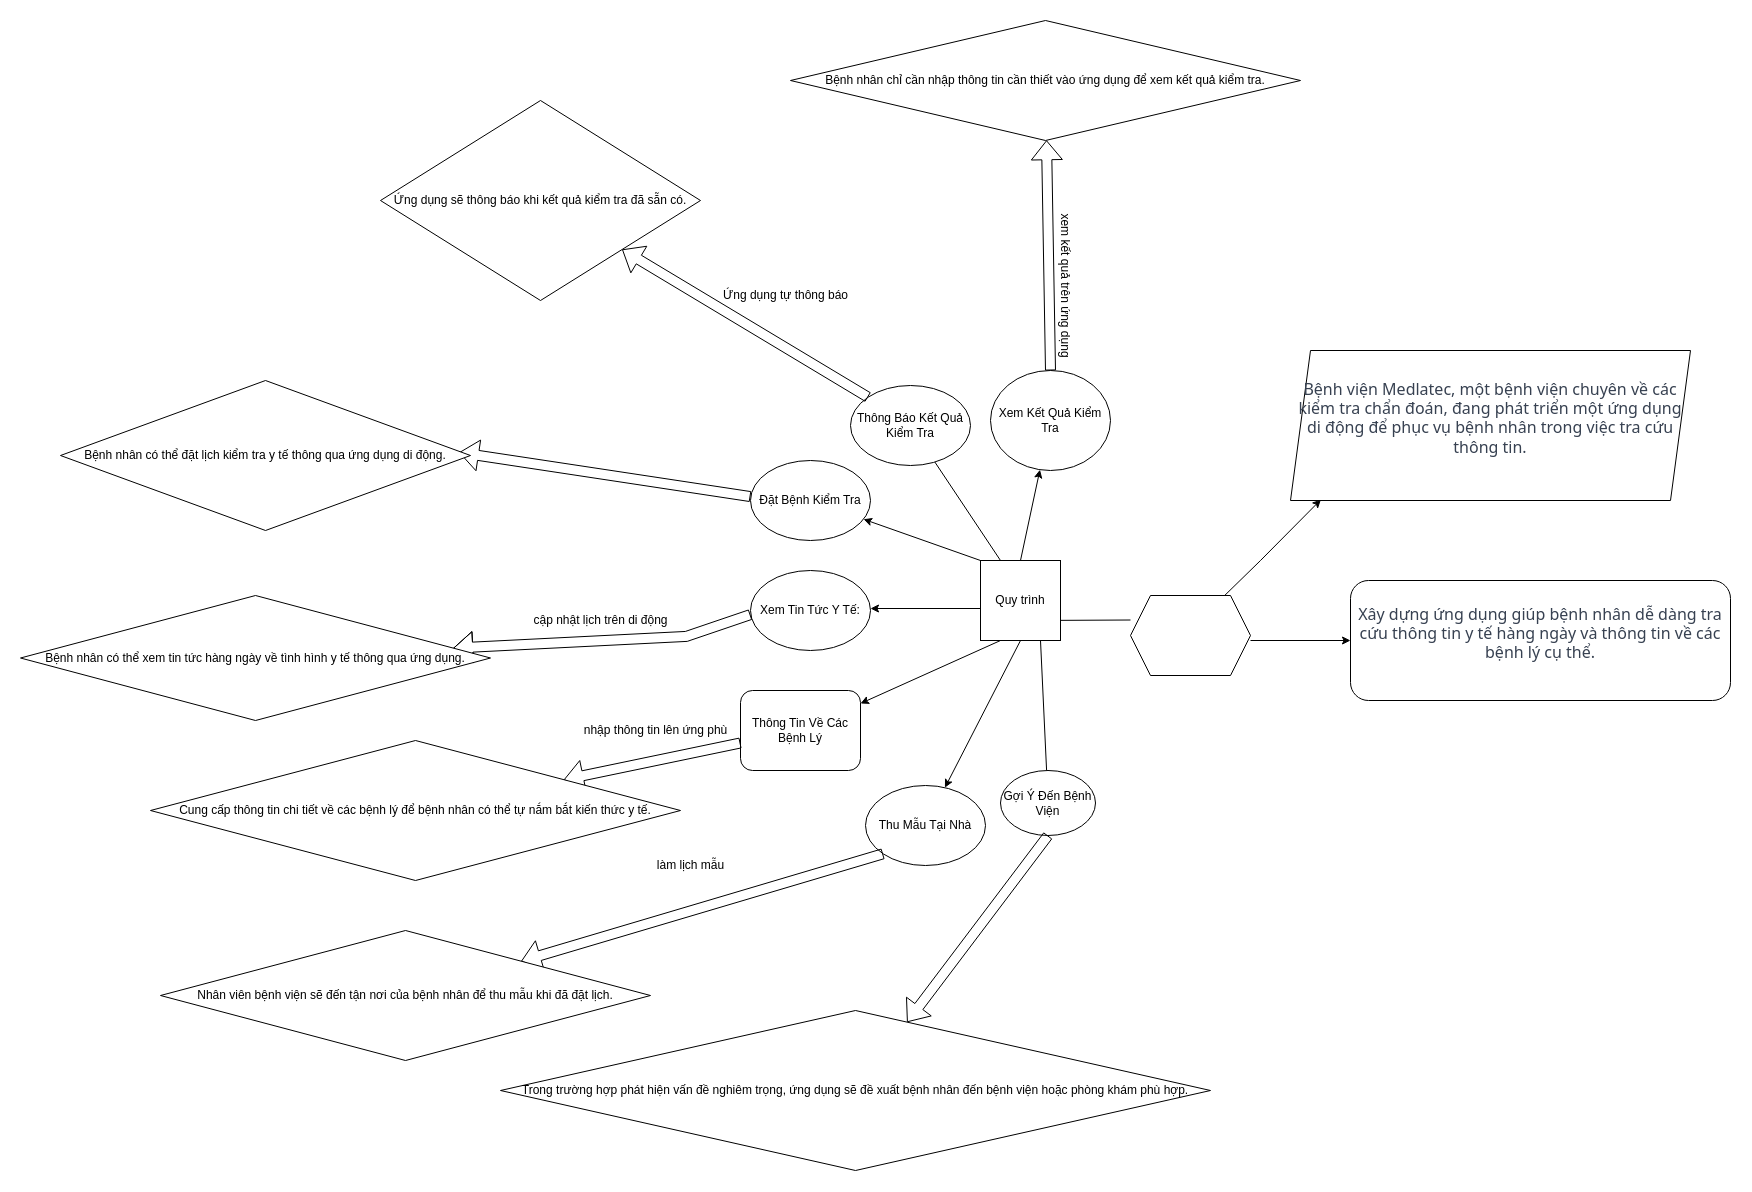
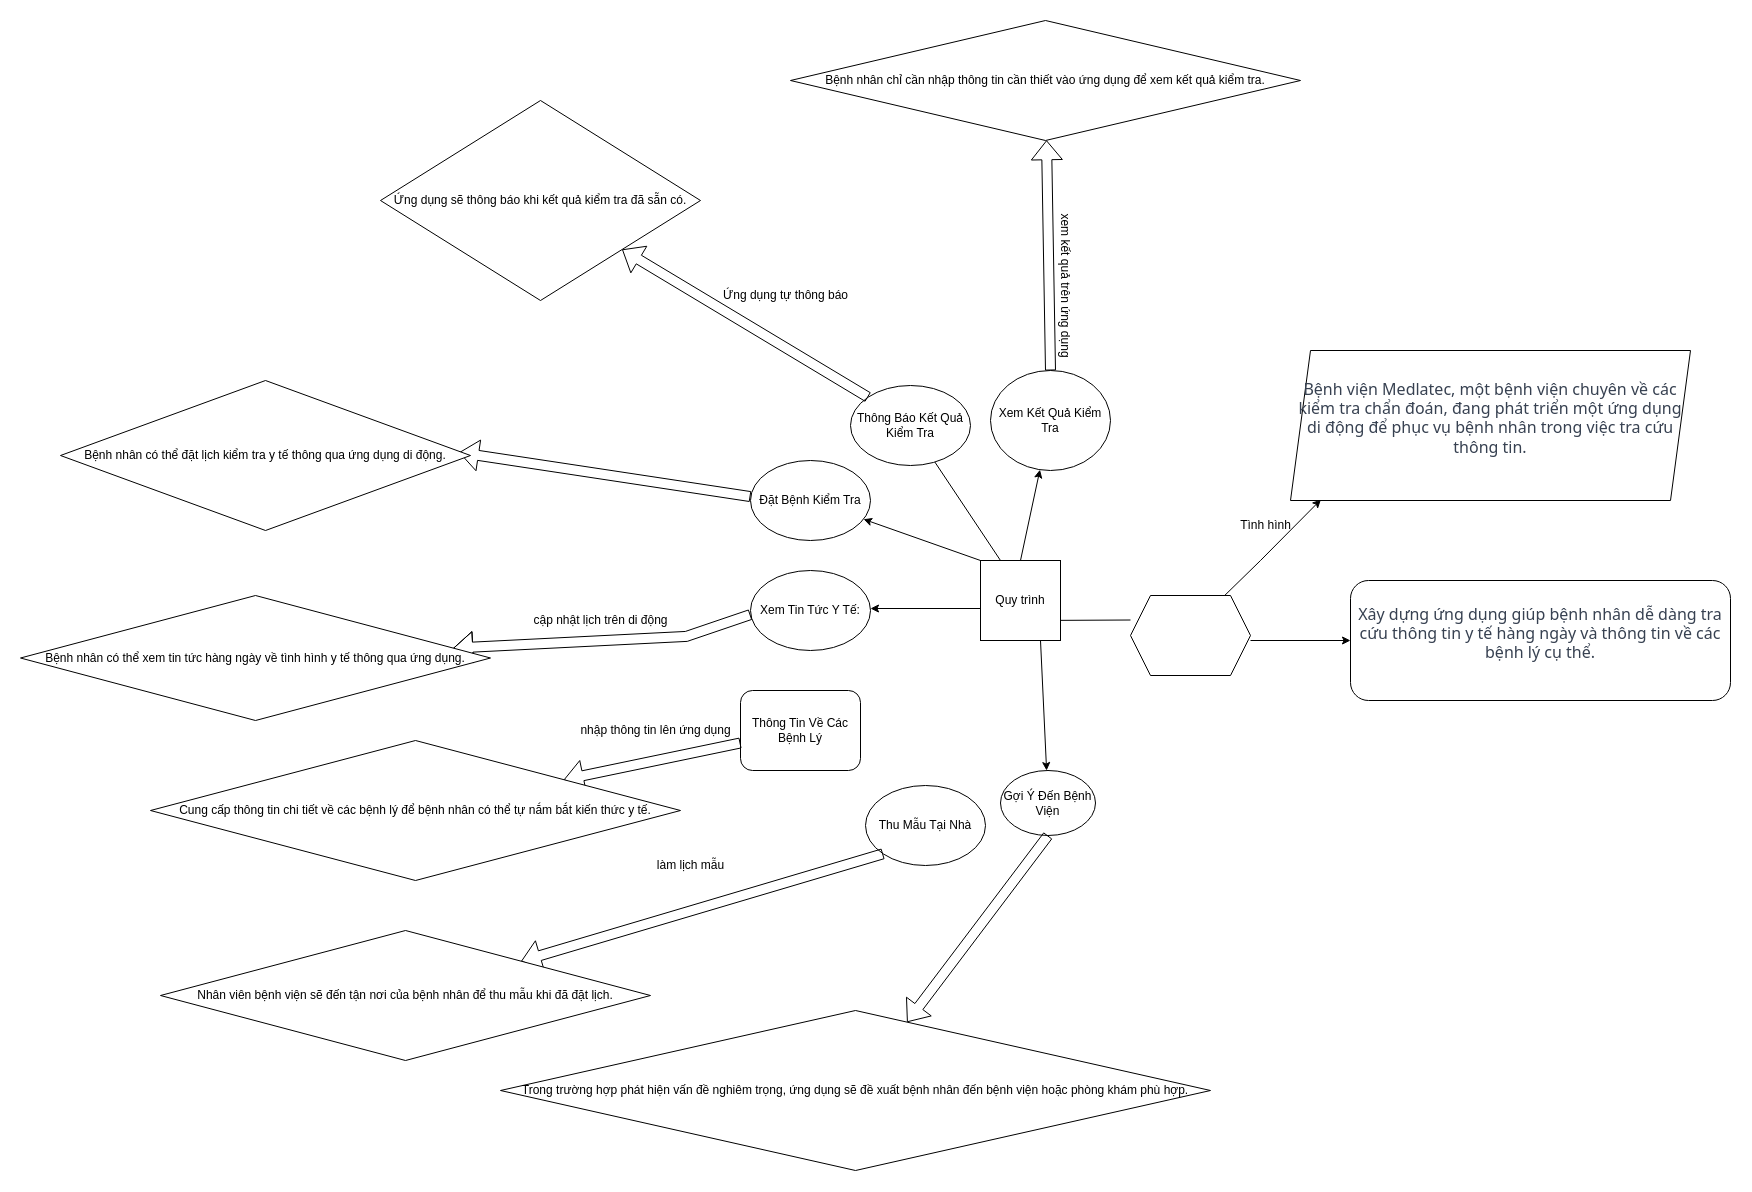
  <mxCell id="0" />
  <mxCell id="1" parent="0" />
  <mxCell id="2" value="" style="endArrow=classic;html=1;rounded=0;entryX=0.076;entryY=0.994;entryDx=0;entryDy=0;entryPerimeter=0;exitX=0.786;exitY=-0.002;exitDx=0;exitDy=0;exitPerimeter=0;" edge="1" parent="1" source="42" target="3"><mxGeometry width="50" height="50" relative="1" as="geometry"><mxPoint x="1230" y="590" as="sourcePoint" /><mxPoint x="1280" y="540" as="targetPoint" /><Array as="points"><mxPoint x="1260" y="560" /></Array></mxGeometry></mxCell>
  <mxCell id="3" value="&#10;&lt;span style=&quot;color: rgb(55, 65, 81); font-family: Söhne, ui-sans-serif, system-ui, -apple-system, &amp;quot;Segoe UI&amp;quot;, Roboto, Ubuntu, Cantarell, &amp;quot;Noto Sans&amp;quot;, sans-serif, &amp;quot;Helvetica Neue&amp;quot;, Arial, &amp;quot;Apple Color Emoji&amp;quot;, &amp;quot;Segoe UI Emoji&amp;quot;, &amp;quot;Segoe UI Symbol&amp;quot;, &amp;quot;Noto Color Emoji&amp;quot;; font-size: 16px; font-style: normal; font-variant-ligatures: normal; font-variant-caps: normal; font-weight: 400; letter-spacing: normal; orphans: 2; text-align: start; text-indent: 0px; text-transform: none; widows: 2; word-spacing: 0px; -webkit-text-stroke-width: 0px; text-decoration-thickness: initial; text-decoration-style: initial; text-decoration-color: initial; float: none; display: inline !important;&quot;&gt;Bệnh viện Medlatec, một bệnh viện chuyên về các kiểm tra chẩn đoán, đang phát triển một ứng dụng di động để phục vụ bệnh nhân trong việc tra cứu thông tin.&lt;/span&gt;&#10;&#10;" style="shape=parallelogram;perimeter=parallelogramPerimeter;whiteSpace=wrap;html=1;fixedSize=1;" vertex="1" parent="1"><mxGeometry x="1290" y="350" width="400" height="150" as="geometry" /></mxCell>
+ <mxCell id="4" value="Tình hình" style="text;html=1;align=center;verticalAlign=middle;resizable=0;points=[];autosize=1;strokeColor=none;fillColor=none;" vertex="1" parent="1"><mxGeometry x="1230" y="510" width="70" height="30" as="geometry" /></mxCell>
  <mxCell id="5" value="" style="endArrow=classic;html=1;rounded=0;" edge="1" parent="1" target="6"><mxGeometry width="50" height="50" relative="1" as="geometry"><mxPoint x="1250" y="640" as="sourcePoint" /><mxPoint x="1410" y="670" as="targetPoint" /></mxGeometry></mxCell>
  <mxCell id="6" value="&#10;&lt;span style=&quot;color: rgb(55, 65, 81); font-family: Söhne, ui-sans-serif, system-ui, -apple-system, &amp;quot;Segoe UI&amp;quot;, Roboto, Ubuntu, Cantarell, &amp;quot;Noto Sans&amp;quot;, sans-serif, &amp;quot;Helvetica Neue&amp;quot;, Arial, &amp;quot;Apple Color Emoji&amp;quot;, &amp;quot;Segoe UI Emoji&amp;quot;, &amp;quot;Segoe UI Symbol&amp;quot;, &amp;quot;Noto Color Emoji&amp;quot;; font-size: 16px; font-style: normal; font-variant-ligatures: normal; font-variant-caps: normal; font-weight: 400; letter-spacing: normal; orphans: 2; text-align: start; text-indent: 0px; text-transform: none; widows: 2; word-spacing: 0px; -webkit-text-stroke-width: 0px; text-decoration-thickness: initial; text-decoration-style: initial; text-decoration-color: initial; float: none; display: inline !important;&quot;&gt;Xây dựng ứng dụng giúp bệnh nhân dễ dàng tra cứu thông tin y tế hàng ngày và thông tin về các bệnh lý cụ thể.&lt;/span&gt;&#10;&#10;" style="rounded=1;whiteSpace=wrap;html=1;" vertex="1" parent="1"><mxGeometry x="1350" y="580" width="380" height="120" as="geometry" /></mxCell>
  <mxCell id="7" value="" style="endArrow=classic;html=1;rounded=0;" edge="1" parent="1"><mxGeometry width="50" height="50" relative="1" as="geometry"><mxPoint x="1130" y="619.5" as="sourcePoint" /><mxPoint x="1030" y="620" as="targetPoint" /></mxGeometry></mxCell>
  <mxCell id="8" value="Quy trình" style="whiteSpace=wrap;html=1;aspect=fixed;" vertex="1" parent="1"><mxGeometry x="980" y="560" width="80" height="80" as="geometry" /></mxCell>
- <mxCell id="9" value="" style="endArrow=classic;html=1;rounded=0;exitX=0.25;exitY=1;exitDx=0;exitDy=0;" edge="1" parent="1" source="8" target="11"><mxGeometry width="50" height="50" relative="1" as="geometry"><mxPoint x="960" y="700" as="sourcePoint" /><mxPoint x="910" y="710" as="targetPoint" /></mxGeometry></mxCell>
  <mxCell id="10" value="" style="endArrow=classic;html=1;rounded=0;" edge="1" parent="1"><mxGeometry width="50" height="50" relative="1" as="geometry"><mxPoint x="980" y="608" as="sourcePoint" /><mxPoint x="870" y="608" as="targetPoint" /></mxGeometry></mxCell>
  <mxCell id="11" value="Thông Tin Về Các Bệnh Lý" style="whiteSpace=wrap;html=1;rounded=1;" vertex="1" parent="1"><mxGeometry x="740" y="690" width="120" height="80" as="geometry" /></mxCell>
  <mxCell id="12" value="Xem Tin Tức Y Tế:" style="ellipse;whiteSpace=wrap;html=1;" vertex="1" parent="1"><mxGeometry x="750" y="570" width="120" height="80" as="geometry" /></mxCell>
  <mxCell id="13" value="" style="endArrow=classic;html=1;rounded=0;" edge="1" parent="1" target="14"><mxGeometry width="50" height="50" relative="1" as="geometry"><mxPoint x="980" y="560" as="sourcePoint" /><mxPoint x="870" y="500" as="targetPoint" /></mxGeometry></mxCell>
  <mxCell id="14" value="Đặt Bệnh Kiểm Tra" style="ellipse;whiteSpace=wrap;html=1;" vertex="1" parent="1"><mxGeometry x="750" y="460" width="120" height="80" as="geometry" /></mxCell>
- <mxCell id="15" value="" style="endArrow=classic;html=1;rounded=0;exitX=0.5;exitY=1;exitDx=0;exitDy=0;" edge="1" parent="1" source="8" target="16"><mxGeometry width="50" height="50" relative="1" as="geometry"><mxPoint x="1000" y="630" as="sourcePoint" /><mxPoint x="960" y="760" as="targetPoint" /></mxGeometry></mxCell>
  <mxCell id="16" value="Thu Mẫu Tại Nhà" style="ellipse;whiteSpace=wrap;html=1;" vertex="1" parent="1"><mxGeometry x="865" y="785" width="120" height="80" as="geometry" /></mxCell>
  <mxCell id="17" value="" style="endArrow=none;html=1;rounded=0;exitX=0.25;exitY=0;exitDx=0;exitDy=0;" edge="1" parent="1" source="8" target="18"><mxGeometry width="50" height="50" relative="1" as="geometry"><mxPoint x="1000" y="630" as="sourcePoint" /><mxPoint x="950" y="460" as="targetPoint" /></mxGeometry></mxCell>
  <mxCell id="18" value="Thông Báo Kết Quả Kiểm Tra" style="ellipse;whiteSpace=wrap;html=1;" vertex="1" parent="1"><mxGeometry x="850" y="385" width="120" height="80" as="geometry" /></mxCell>
  <mxCell id="19" value="" style="endArrow=classic;html=1;rounded=0;exitX=0.5;exitY=0;exitDx=0;exitDy=0;" edge="1" parent="1" source="8" target="20"><mxGeometry width="50" height="50" relative="1" as="geometry"><mxPoint x="1000" y="630" as="sourcePoint" /><mxPoint x="1020" y="430" as="targetPoint" /></mxGeometry></mxCell>
  <mxCell id="20" value="Xem Kết Quả Kiểm Tra" style="ellipse;whiteSpace=wrap;html=1;" vertex="1" parent="1"><mxGeometry x="990" y="370" width="120" height="100" as="geometry" /></mxCell>
- <mxCell id="21" value="" style="endArrow=none;html=1;rounded=0;exitX=0.75;exitY=1;exitDx=0;exitDy=0;" edge="1" parent="1" source="8" target="22"><mxGeometry width="50" height="50" relative="1" as="geometry"><mxPoint x="1000" y="630" as="sourcePoint" /><mxPoint x="1050" y="760" as="targetPoint" /></mxGeometry></mxCell>
+ <mxCell id="21" value="" style="endArrow=classic;html=1;rounded=0;exitX=0.75;exitY=1;exitDx=0;exitDy=0;" edge="1" parent="1" source="8" target="22"><mxGeometry width="50" height="50" relative="1" as="geometry"><mxPoint x="1000" y="630" as="sourcePoint" /><mxPoint x="1050" y="760" as="targetPoint" /></mxGeometry></mxCell>
  <mxCell id="22" value="Gợi Ý Đến Bệnh Viện" style="ellipse;whiteSpace=wrap;html=1;" vertex="1" parent="1"><mxGeometry x="1000" y="770" width="95" height="65" as="geometry" /></mxCell>
  <mxCell id="23" value="" style="shape=flexArrow;endArrow=classic;html=1;rounded=0;entryX=0.972;entryY=0.48;entryDx=0;entryDy=0;entryPerimeter=0;" edge="1" parent="1" target="24"><mxGeometry width="50" height="50" relative="1" as="geometry"><mxPoint x="750" y="496.1" as="sourcePoint" /><mxPoint x="620" y="473.905" as="targetPoint" /></mxGeometry></mxCell>
  <mxCell id="24" value="Bệnh nhân có thể đặt lịch kiểm tra y tế thông qua ứng dụng di động." style="rhombus;whiteSpace=wrap;html=1;" vertex="1" parent="1"><mxGeometry x="60" y="380" width="410" height="150" as="geometry" /></mxCell>
  <mxCell id="25" value="" style="shape=flexArrow;endArrow=classic;html=1;rounded=0;exitX=0.035;exitY=0.352;exitDx=0;exitDy=0;exitPerimeter=0;" edge="1" parent="1" target="26"><mxGeometry width="50" height="50" relative="1" as="geometry"><mxPoint x="750" y="614.08" as="sourcePoint" /><mxPoint x="550" y="640" as="targetPoint" /><Array as="points"><mxPoint x="685.8" y="635.92" /></Array></mxGeometry></mxCell>
  <mxCell id="26" value="Bệnh nhân có thể xem tin tức hàng ngày về tình hình y tế thông qua ứng dụng." style="rhombus;whiteSpace=wrap;html=1;" vertex="1" parent="1"><mxGeometry x="20" y="595" width="470" height="125" as="geometry" /></mxCell>
  <mxCell id="27" value="" style="shape=flexArrow;endArrow=classic;html=1;rounded=0;" edge="1" parent="1" source="11" target="28"><mxGeometry width="50" height="50" relative="1" as="geometry"><mxPoint x="650" y="840" as="sourcePoint" /><mxPoint x="700" y="790" as="targetPoint" /></mxGeometry></mxCell>
  <mxCell id="28" value="Cung cấp thông tin chi tiết về các bệnh lý để bệnh nhân có thể tự nắm bắt kiến thức y tế." style="rhombus;whiteSpace=wrap;html=1;" vertex="1" parent="1"><mxGeometry x="150" y="740" width="530" height="140" as="geometry" /></mxCell>
  <mxCell id="29" value="" style="shape=flexArrow;endArrow=classic;html=1;rounded=0;exitX=0;exitY=1;exitDx=0;exitDy=0;" edge="1" parent="1" source="16" target="30"><mxGeometry width="50" height="50" relative="1" as="geometry"><mxPoint x="650" y="840" as="sourcePoint" /><mxPoint x="720" y="920" as="targetPoint" /></mxGeometry></mxCell>
  <mxCell id="30" value="Nhân viên bệnh viện sẽ đến tận nơi của bệnh nhân để thu mẫu khi đã đặt lịch." style="rhombus;whiteSpace=wrap;html=1;" vertex="1" parent="1"><mxGeometry x="160" y="930" width="490" height="130" as="geometry" /></mxCell>
  <mxCell id="31" value="" style="shape=flexArrow;endArrow=classic;html=1;rounded=0;exitX=0.5;exitY=1;exitDx=0;exitDy=0;" edge="1" parent="1" source="22" target="32"><mxGeometry width="50" height="50" relative="1" as="geometry"><mxPoint x="720" y="880" as="sourcePoint" /><mxPoint x="990" y="970" as="targetPoint" /></mxGeometry></mxCell>
  <mxCell id="32" value="Trong trường hợp phát hiện vấn đề nghiêm trọng, ứng dụng sẽ đề xuất bệnh nhân đến bệnh viện hoặc phòng khám phù hợp." style="rhombus;whiteSpace=wrap;html=1;" vertex="1" parent="1"><mxGeometry x="500" y="1010" width="710" height="160" as="geometry" /></mxCell>
  <mxCell id="33" value="" style="shape=flexArrow;endArrow=classic;html=1;rounded=0;exitX=0;exitY=0;exitDx=0;exitDy=0;" edge="1" parent="1" source="18" target="34"><mxGeometry width="50" height="50" relative="1" as="geometry"><mxPoint x="740" y="450" as="sourcePoint" /><mxPoint x="850" y="260" as="targetPoint" /></mxGeometry></mxCell>
  <mxCell id="34" value="Ứng dụng sẽ thông báo khi kết quả kiểm tra đã sẵn có." style="rhombus;whiteSpace=wrap;html=1;" vertex="1" parent="1"><mxGeometry x="380" y="100" width="320" height="200" as="geometry" /></mxCell>
  <mxCell id="35" value="" style="shape=flexArrow;endArrow=classic;html=1;rounded=0;exitX=0.5;exitY=0;exitDx=0;exitDy=0;" edge="1" parent="1" source="20" target="36"><mxGeometry width="50" height="50" relative="1" as="geometry"><mxPoint x="740" y="420" as="sourcePoint" /><mxPoint x="940" y="180" as="targetPoint" /></mxGeometry></mxCell>
  <mxCell id="36" value="Bệnh nhân chỉ cần nhập thông tin cần thiết vào ứng dụng để xem kết quả kiểm tra." style="rhombus;whiteSpace=wrap;html=1;" vertex="1" parent="1"><mxGeometry x="790" y="20" width="510" height="120" as="geometry" /></mxCell>
  <mxCell id="37" value="làm lịch mẫu" style="text;html=1;align=center;verticalAlign=middle;resizable=0;points=[];autosize=1;strokeColor=none;fillColor=none;" vertex="1" parent="1"><mxGeometry x="645" y="850" width="90" height="30" as="geometry" /></mxCell>
- <mxCell id="38" value="nhập thông tin lên ứng phù" style="text;html=1;align=center;verticalAlign=middle;resizable=0;points=[];autosize=1;strokeColor=none;fillColor=none;" vertex="1" parent="1"><mxGeometry x="570" y="715" width="170" height="30" as="geometry" /></mxCell>
+ <mxCell id="38" value="nhập thông tin lên ứng dụng" style="text;html=1;align=center;verticalAlign=middle;resizable=0;points=[];autosize=1;strokeColor=none;fillColor=none;" vertex="1" parent="1"><mxGeometry x="570" y="715" width="170" height="30" as="geometry" /></mxCell>
  <mxCell id="39" value="cập nhật lịch trên di động" style="text;html=1;align=center;verticalAlign=middle;resizable=0;points=[];autosize=1;strokeColor=none;fillColor=none;" vertex="1" parent="1"><mxGeometry x="520" y="605" width="160" height="30" as="geometry" /></mxCell>
  <mxCell id="40" value="Ứng dụng tự thông báo" style="text;html=1;align=center;verticalAlign=middle;resizable=0;points=[];autosize=1;strokeColor=none;fillColor=none;" vertex="1" parent="1"><mxGeometry x="710" y="280" width="150" height="30" as="geometry" /></mxCell>
  <mxCell id="41" value="xem kết quả trên ứng dụng" style="text;html=1;align=center;verticalAlign=middle;resizable=0;points=[];autosize=1;strokeColor=none;fillColor=none;rotation=90;" vertex="1" parent="1"><mxGeometry x="980" y="270" width="170" height="30" as="geometry" /></mxCell>
  <mxCell id="42" value="" style="shape=hexagon;perimeter=hexagonPerimeter2;whiteSpace=wrap;html=1;fixedSize=1;" vertex="1" parent="1"><mxGeometry x="1130" y="595" width="120" height="80" as="geometry" /></mxCell>
